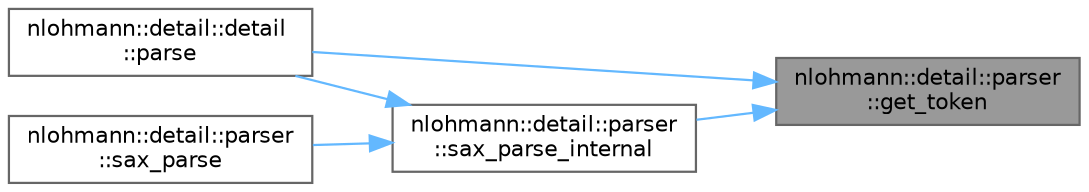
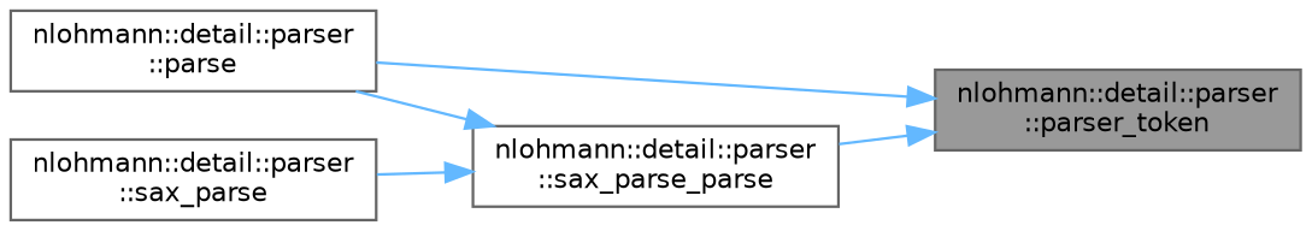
  digraph {
    rankdir=RL
    node [color=grey40 fillcolor=white fontname=Helvetica fontsize=10 shape=box style=filled]
    edge [color=steelblue1 dir=back fontname=Helvetica fontsize=10 labelfontname=Helvetica labelfontsize=10 style=solid]
-   n1 [color=gray40 fillcolor=grey60 fontcolor=black height=0.2 label="nlohmann::detail::parser\l::get_token" width=0.4]
-   n2 [height=0.2 label="nlohmann::detail::detail\l::parse" width=0.4]
-   n3 [height=0.2 label="nlohmann::detail::parser\l::sax_parse_internal" width=0.4]
+   n1 [color=gray40 fillcolor=grey60 fontcolor=black height=0.2 label="nlohmann::detail::parser\l::parser_token" width=0.4]
+   n2 [height=0.2 label="nlohmann::detail::parser\l::parse" width=0.4]
+   n3 [height=0.2 label="nlohmann::detail::parser\l::sax_parse_parse" width=0.4]
    n4 [height=0.2 label="nlohmann::detail::parser\l::sax_parse" width=0.4]
    n1 -> n2
    n1 -> n3
    n3 -> n2
    n3 -> n4
  }
